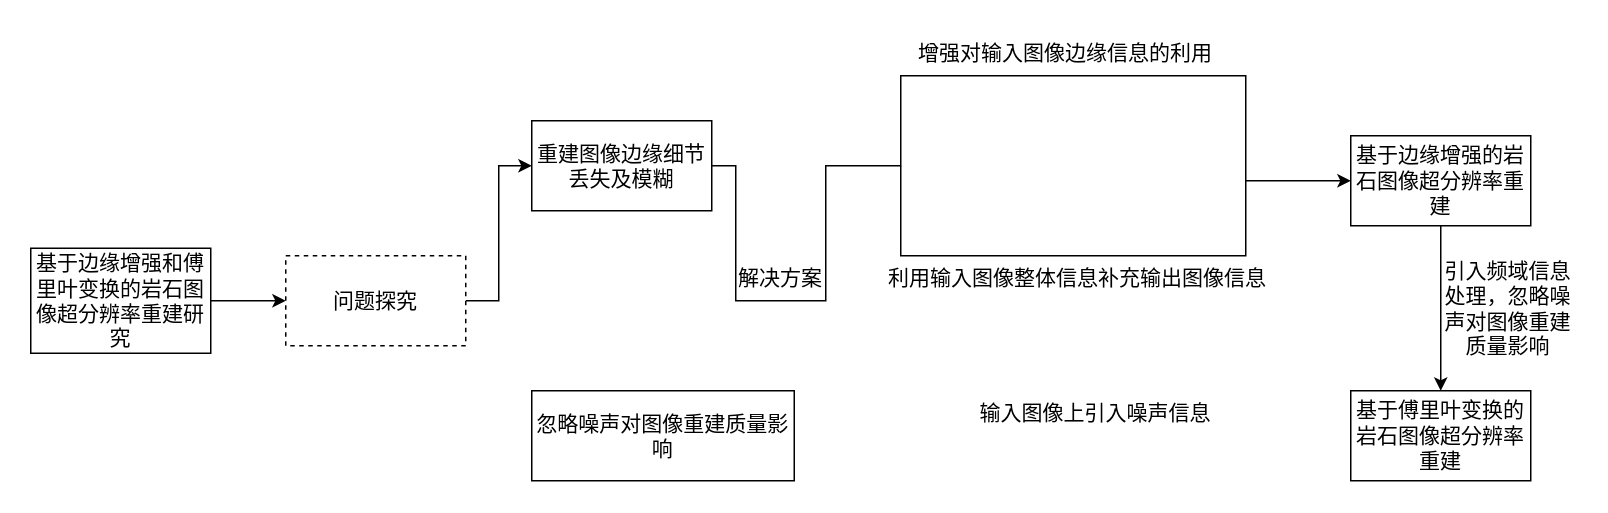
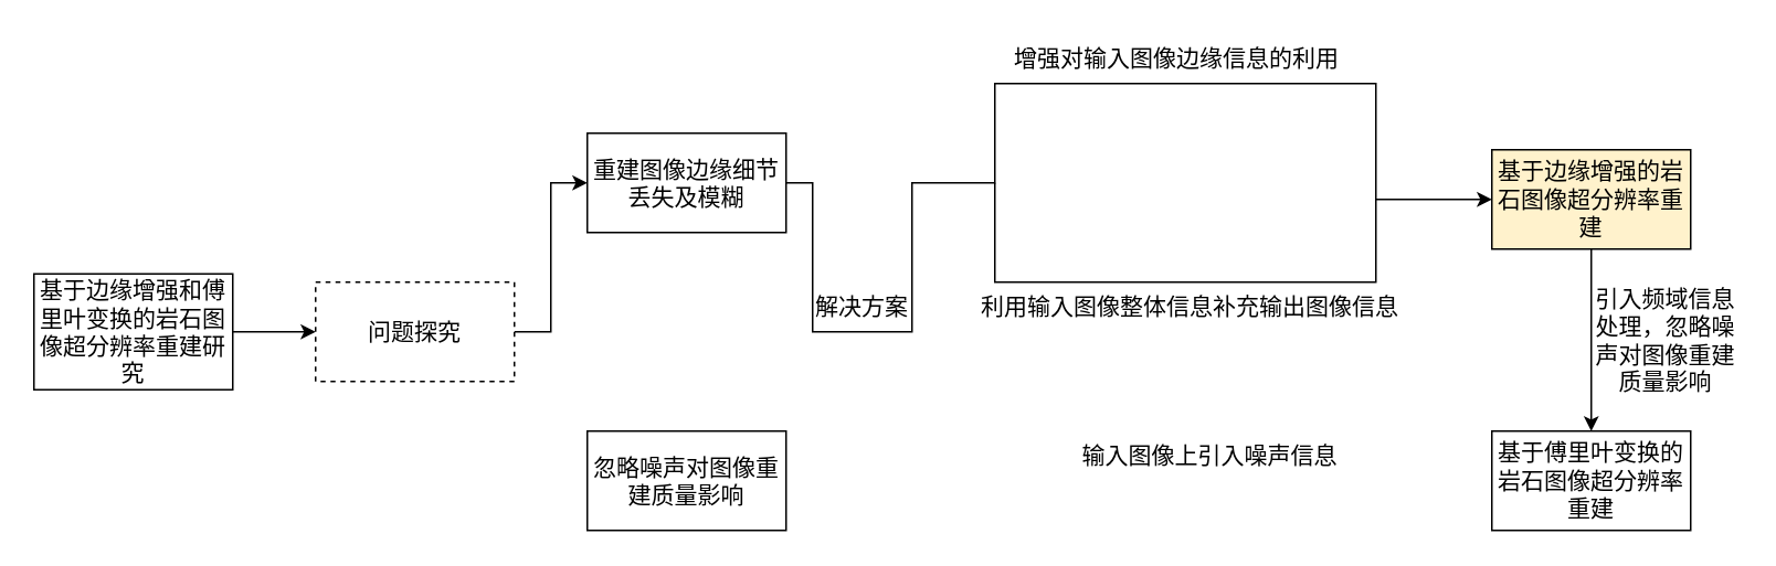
  <mxCell id="0" />
  <mxCell id="1" parent="0" />
  <mxCell id="2" value="" style="edgeStyle=orthogonalEdgeStyle;rounded=0;orthogonalLoop=1;jettySize=auto;fontStyle=0;labelBackgroundColor=none;" edge="1" parent="1" source="3" target="5"><mxGeometry relative="1" as="geometry" /></mxCell>
  <mxCell id="3" value="基于边缘增强和傅里叶变换的岩石图像超分辨率重建研究" style="rounded=0;whiteSpace=wrap;fontStyle=0;fontSize=14;labelBackgroundColor=none;" vertex="1" parent="1"><mxGeometry x="20" y="165" width="120" height="70" as="geometry" /></mxCell>
  <mxCell id="4" value="" style="edgeStyle=orthogonalEdgeStyle;rounded=0;orthogonalLoop=1;jettySize=auto;entryX=0;entryY=0.5;entryDx=0;entryDy=0;fontStyle=0;labelBackgroundColor=none;" edge="1" parent="1" source="5" target="7"><mxGeometry relative="1" as="geometry" /></mxCell>
  <mxCell id="5" value="问题探究" style="whiteSpace=wrap;rounded=0;strokeColor=#000000;fontStyle=0;fontSize=14;labelBackgroundColor=none;dashed=1;" vertex="1" parent="1"><mxGeometry x="190" y="170" width="120" height="60" as="geometry" /></mxCell>
  <mxCell id="6" value="" style="edgeStyle=orthogonalEdgeStyle;rounded=0;orthogonalLoop=1;jettySize=auto;entryX=0;entryY=0.5;entryDx=0;entryDy=0;fontStyle=0;labelBackgroundColor=none;" edge="1" parent="1" source="7" target="10"><mxGeometry relative="1" as="geometry"><Array as="points"><mxPoint x="490" y="110" /><mxPoint x="490" y="200" /><mxPoint x="550" y="200" /><mxPoint x="550" y="110" /><mxPoint x="600" y="110" /><mxPoint x="600" y="50" /><mxPoint x="830" y="50" /><mxPoint x="830" y="120" /></Array><mxPoint x="890" y="120" as="targetPoint" /></mxGeometry></mxCell>
  <mxCell id="7" value="重建图像边缘细节丢失及模糊" style="rounded=0;whiteSpace=wrap;fontStyle=0;fontSize=14;labelBackgroundColor=none;" vertex="1" parent="1"><mxGeometry x="354" y="80" width="120" height="60" as="geometry" /></mxCell>
- <mxCell id="8" value="忽略噪声对图像重建质量影响" style="rounded=0;whiteSpace=wrap;fontStyle=0;fontSize=14;labelBackgroundColor=none;" vertex="1" parent="1"><mxGeometry x="354" y="260" width="175" height="60" as="geometry" /></mxCell>
+ <mxCell id="8" value="忽略噪声对图像重建质量影响" style="rounded=0;whiteSpace=wrap;fontStyle=0;fontSize=14;labelBackgroundColor=none;" vertex="1" parent="1"><mxGeometry x="354" y="260" width="120" height="60" as="geometry" /></mxCell>
  <mxCell id="9" value="" style="edgeStyle=orthogonalEdgeStyle;rounded=0;orthogonalLoop=1;jettySize=auto;entryX=0.5;entryY=0;entryDx=0;entryDy=0;fontStyle=0;labelBackgroundColor=none;" edge="1" parent="1" source="10" target="11"><mxGeometry relative="1" as="geometry" /></mxCell>
- <mxCell id="10" value="基于边缘增强的岩石图像超分辨率重建" style="rounded=0;whiteSpace=wrap;fontStyle=0;fontSize=14;labelBackgroundColor=none;" vertex="1" parent="1"><mxGeometry x="900" y="90" width="120" height="60" as="geometry" /></mxCell>
+ <mxCell id="10" value="基于边缘增强的岩石图像超分辨率重建" style="rounded=0;whiteSpace=wrap;fontStyle=0;fontSize=14;labelBackgroundColor=none;fillColor=#fff2cc;" vertex="1" parent="1"><mxGeometry x="900" y="90" width="120" height="60" as="geometry" /></mxCell>
  <mxCell id="11" value="基于傅里叶变换的岩石图像超分辨率重建" style="rounded=0;whiteSpace=wrap;fontStyle=0;fontSize=14;labelBackgroundColor=none;" vertex="1" parent="1"><mxGeometry x="900" y="260" width="120" height="60" as="geometry" /></mxCell>
  <mxCell id="12" value="解决方案" style="text;whiteSpace=wrap;fontStyle=0;fontSize=14;labelBackgroundColor=none;" vertex="1" parent="1"><mxGeometry x="489.995" y="170.005" width="84" height="39" as="geometry" /></mxCell>
  <mxCell id="13" value="增强对输入图像边缘信息的利用" style="text;whiteSpace=wrap;fontStyle=0;fontSize=14;labelBackgroundColor=none;" vertex="1" parent="1"><mxGeometry x="610" y="20" width="210" height="30" as="geometry" /></mxCell>
  <mxCell id="14" value="" style="endArrow=none;rounded=0;fontStyle=0;labelBackgroundColor=none;" edge="1" parent="1"><mxGeometry width="50" height="50" relative="1" as="geometry"><mxPoint x="600" y="110" as="sourcePoint" /><mxPoint x="830" y="120" as="targetPoint" /><Array as="points"><mxPoint x="600" y="170" /><mxPoint x="720" y="170" /><mxPoint x="830" y="170" /></Array></mxGeometry></mxCell>
  <mxCell id="15" value="利用输入图像整体信息补充输出图像信息" style="text;whiteSpace=wrap;fontStyle=0;fontSize=14;labelBackgroundColor=none;" vertex="1" parent="1"><mxGeometry x="590" y="170" width="270" height="30" as="geometry" /></mxCell>
  <mxCell id="16" value="输入图像上引入噪声信息" style="text;align=center;verticalAlign=middle;whiteSpace=wrap;rounded=0;fontStyle=0;fontSize=14;labelBackgroundColor=none;" vertex="1" parent="1"><mxGeometry x="650" y="260" width="159.5" height="30" as="geometry" /></mxCell>
  <mxCell id="17" value="引入频域信息处理，忽略噪声对图像重建质量影响" style="text;align=center;verticalAlign=middle;whiteSpace=wrap;rounded=0;fontStyle=0;fontSize=14;labelBackgroundColor=none;" vertex="1" parent="1"><mxGeometry x="960" y="170" width="90" height="70" as="geometry" /></mxCell>
